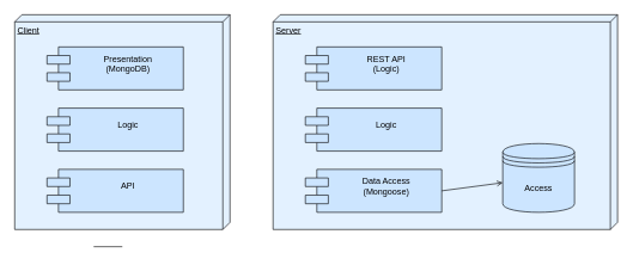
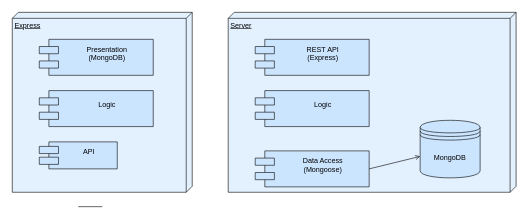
  <mxCell id="0" />
  <mxCell id="1" parent="0" />
- <mxCell id="2" value="Client" style="verticalAlign=top;align=left;spacingTop=8;spacingLeft=2;spacingRight=12;shape=cube;size=10;direction=south;fontStyle=4;html=1;fillColor=#E3F1FF;" vertex="1" parent="1"><mxGeometry x="20" y="20" width="300" height="300" as="geometry" /></mxCell>
+ <mxCell id="2" value="Express" style="verticalAlign=top;align=left;spacingTop=8;spacingLeft=2;spacingRight=12;shape=cube;size=10;direction=south;fontStyle=4;html=1;fillColor=#E3F1FF;" vertex="1" parent="1"><mxGeometry x="20" y="20" width="300" height="300" as="geometry" /></mxCell>
  <mxCell id="3" value="Presentation&#10;(MongoDB)&#10;" style="shape=component;align=center;spacingLeft=36;fillColor=#CCE5FF;verticalAlign=middle;" vertex="1" parent="1"><mxGeometry x="65" y="65" width="190" height="60" as="geometry" /></mxCell>
  <mxCell id="4" value="Logic&#10;" style="shape=component;align=center;spacingLeft=36;fillColor=#CCE5FF;verticalAlign=middle;" vertex="1" parent="1"><mxGeometry x="65" y="150.5" width="190" height="60" as="geometry" /></mxCell>
- <mxCell id="5" value="API&#10;" style="shape=component;align=center;spacingLeft=36;fillColor=#CCE5FF;verticalAlign=middle;" vertex="1" parent="1"><mxGeometry x="65" y="236" width="190" height="60" as="geometry" /></mxCell>
+ <mxCell id="5" value="API&#10;" style="shape=component;align=center;spacingLeft=36;fillColor=#CCE5FF;verticalAlign=middle;" vertex="1" parent="1"><mxGeometry x="65" y="236" width="130" height="45" as="geometry" /></mxCell>
  <mxCell id="6" value="Server" style="verticalAlign=top;align=left;spacingTop=8;spacingLeft=2;spacingRight=12;shape=cube;size=10;direction=south;fontStyle=4;html=1;fillColor=#E3F1FF;" vertex="1" parent="1"><mxGeometry x="380" y="20" width="480" height="300" as="geometry" /></mxCell>
- <mxCell id="7" value="REST API&#10;(Logic)&#10;" style="shape=component;align=center;spacingLeft=36;fillColor=#CCE5FF;verticalAlign=middle;" vertex="1" parent="1"><mxGeometry x="425" y="65" width="190" height="60" as="geometry" /></mxCell>
+ <mxCell id="7" value="REST API&#10;(Express)&#10;" style="shape=component;align=center;spacingLeft=36;fillColor=#CCE5FF;verticalAlign=middle;" vertex="1" parent="1"><mxGeometry x="425" y="65" width="190" height="60" as="geometry" /></mxCell>
  <mxCell id="8" value="Logic&#10;" style="shape=component;align=center;spacingLeft=36;fillColor=#CCE5FF;verticalAlign=middle;" vertex="1" parent="1"><mxGeometry x="425" y="150.5" width="190" height="60" as="geometry" /></mxCell>
- <mxCell id="9" value="Data Access&#10;(Mongoose)&#10;" style="shape=component;align=center;spacingLeft=36;fillColor=#CCE5FF;verticalAlign=middle;" vertex="1" parent="1"><mxGeometry x="425" y="236" width="190" height="60" as="geometry" /></mxCell>
+ <mxCell id="9" value="Data Access&#10;(Mongoose)&#10;" style="shape=component;align=center;spacingLeft=36;fillColor=#CCE5FF;verticalAlign=middle;" vertex="1" parent="1"><mxGeometry x="425" y="251" width="190" height="60" as="geometry" /></mxCell>
  <mxCell id="10" value="" style="line;strokeWidth=1;fillColor=none;align=left;verticalAlign=middle;spacingTop=-1;spacingLeft=3;spacingRight=3;rotatable=0;labelPosition=right;points=[];portConstraint=eastwest;" vertex="1" parent="1"><mxGeometry x="130" y="340" width="40" height="8" as="geometry" /></mxCell>
- <mxCell id="11" value="Access" style="shape=datastore;whiteSpace=wrap;html=1;fillColor=#CCE5FF;align=center;" vertex="1" parent="1"><mxGeometry x="700" y="200" width="100" height="96" as="geometry" /></mxCell>
+ <mxCell id="11" value="MongoDB" style="shape=datastore;whiteSpace=wrap;html=1;fillColor=#CCE5FF;align=center;" vertex="1" parent="1"><mxGeometry x="700" y="200" width="100" height="96" as="geometry" /></mxCell>
  <mxCell id="12" value="" style="endArrow=open;html=1;exitX=1;exitY=0.5;exitDx=0;exitDy=0;" edge="1" parent="1" source="9" target="11"><mxGeometry width="50" height="50" relative="1" as="geometry"><mxPoint x="170" y="420" as="sourcePoint" /><mxPoint x="660" y="370" as="targetPoint" /></mxGeometry></mxCell>
